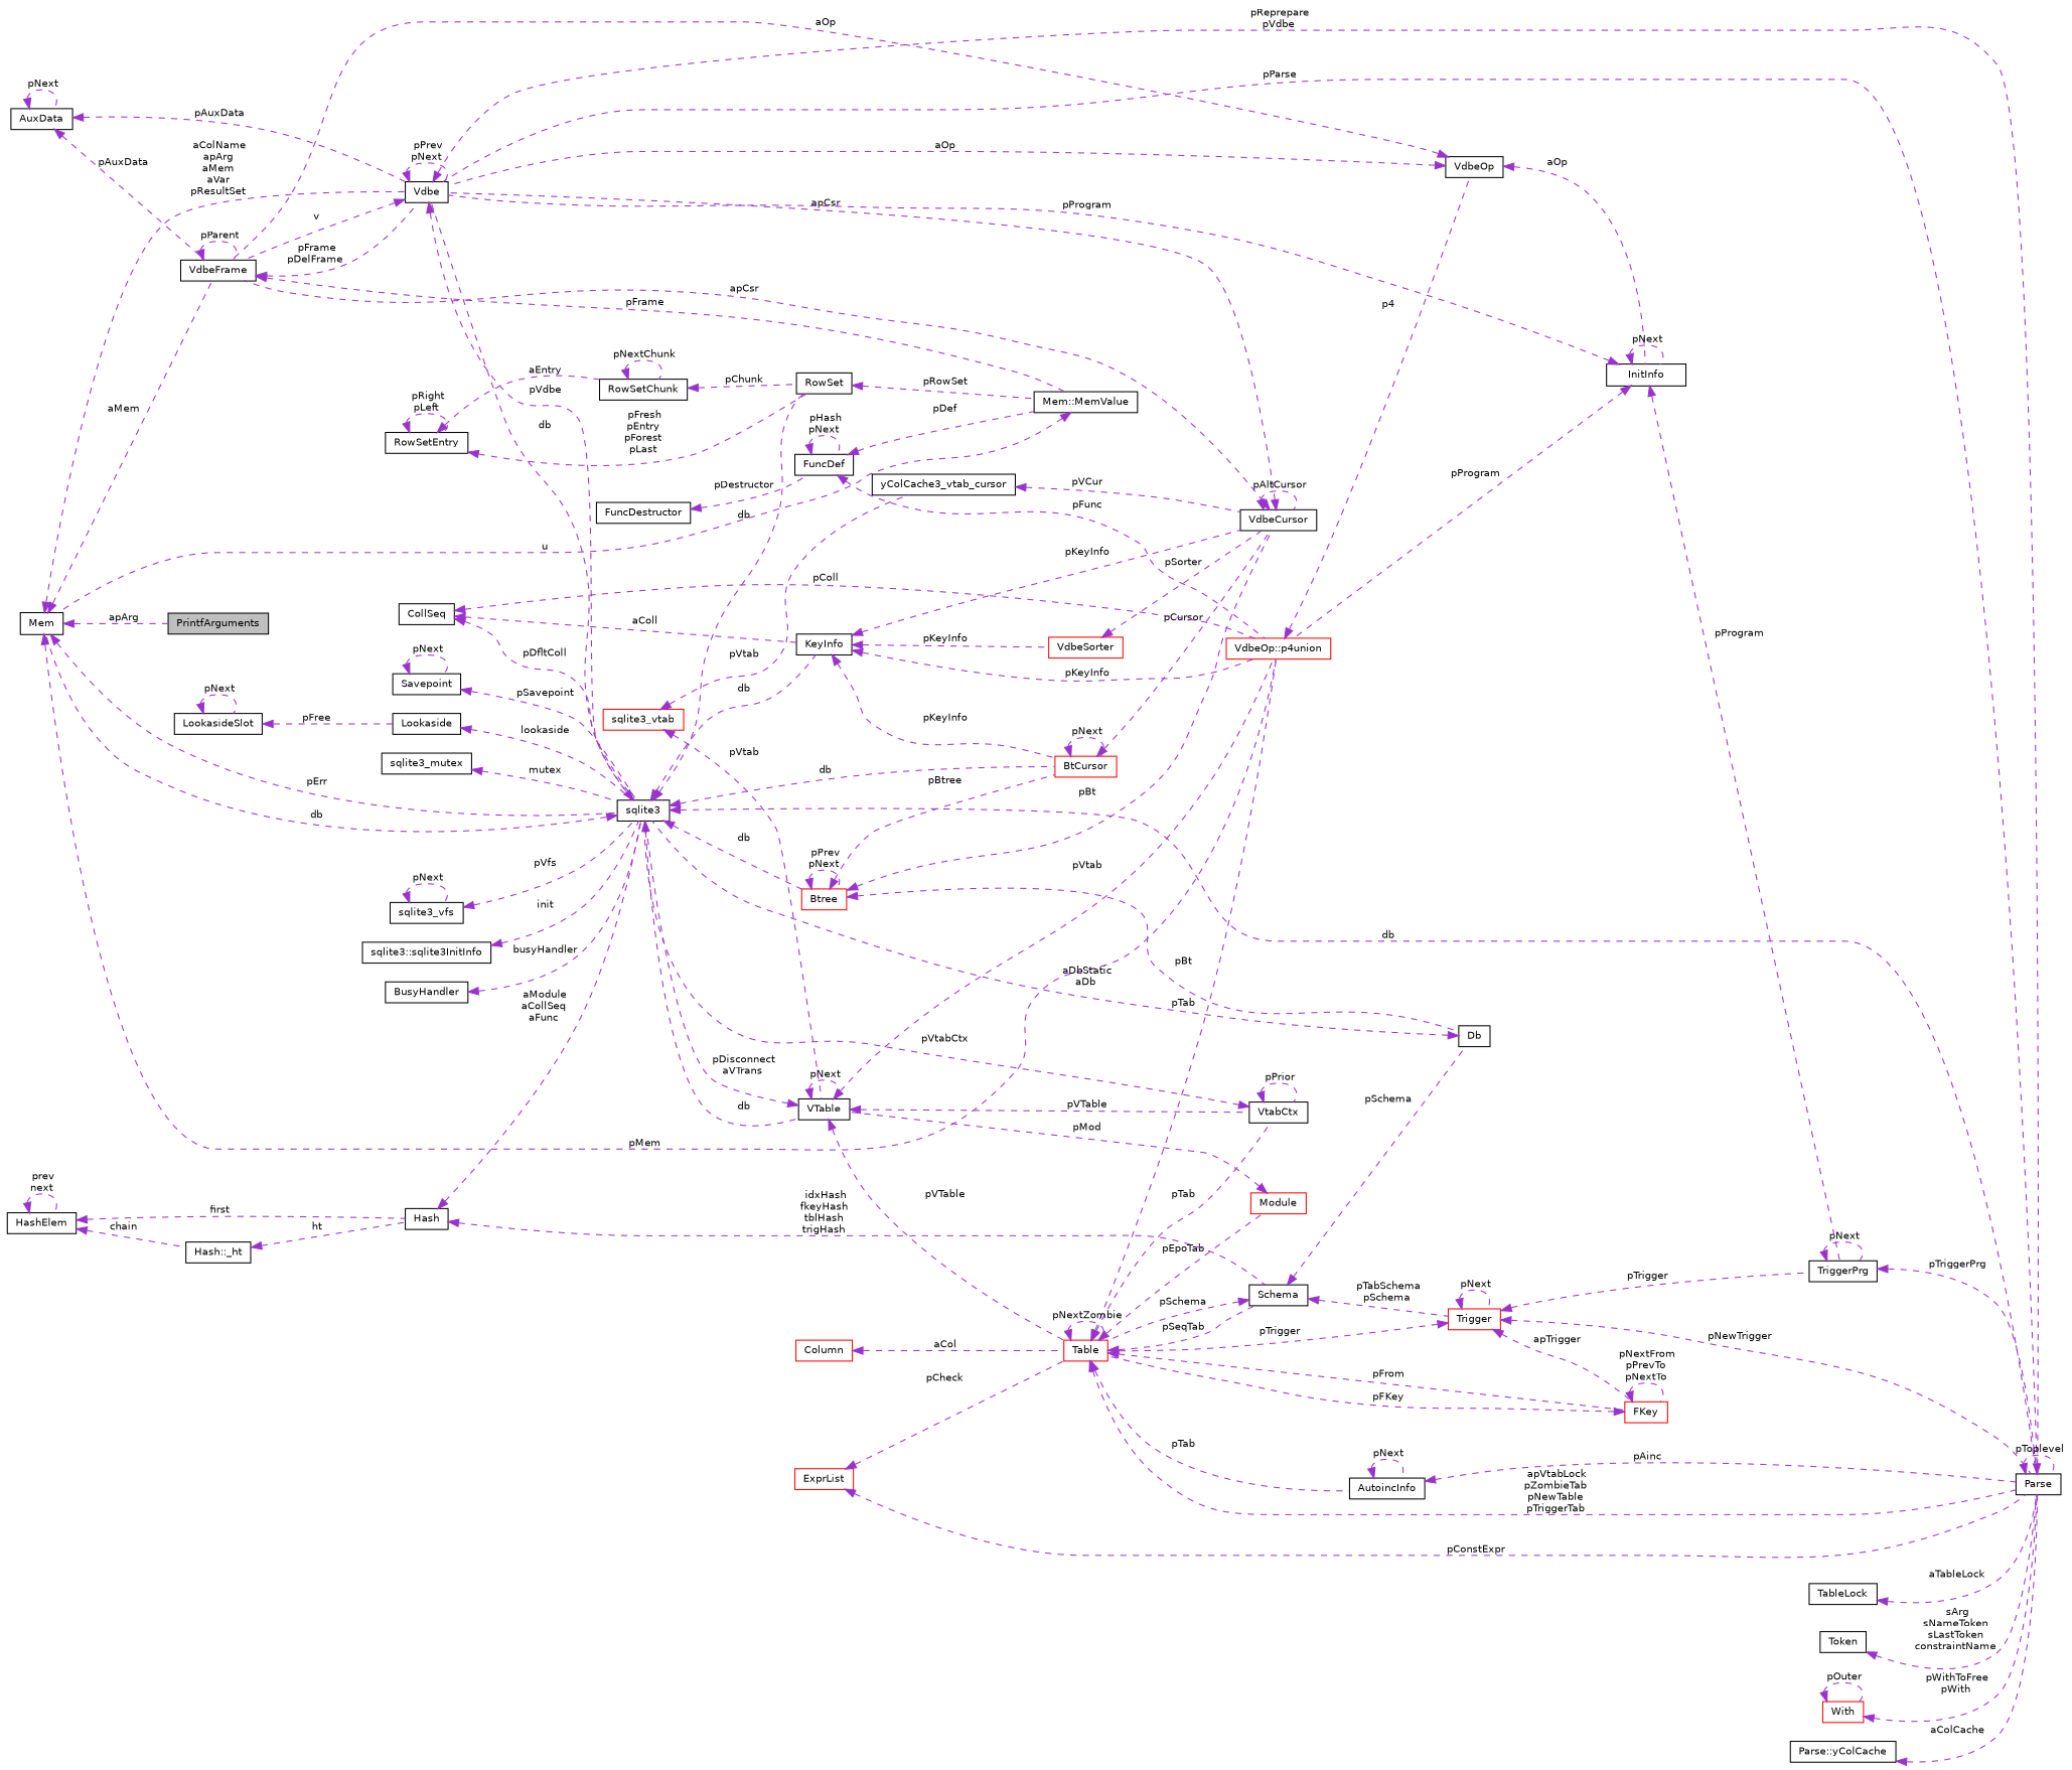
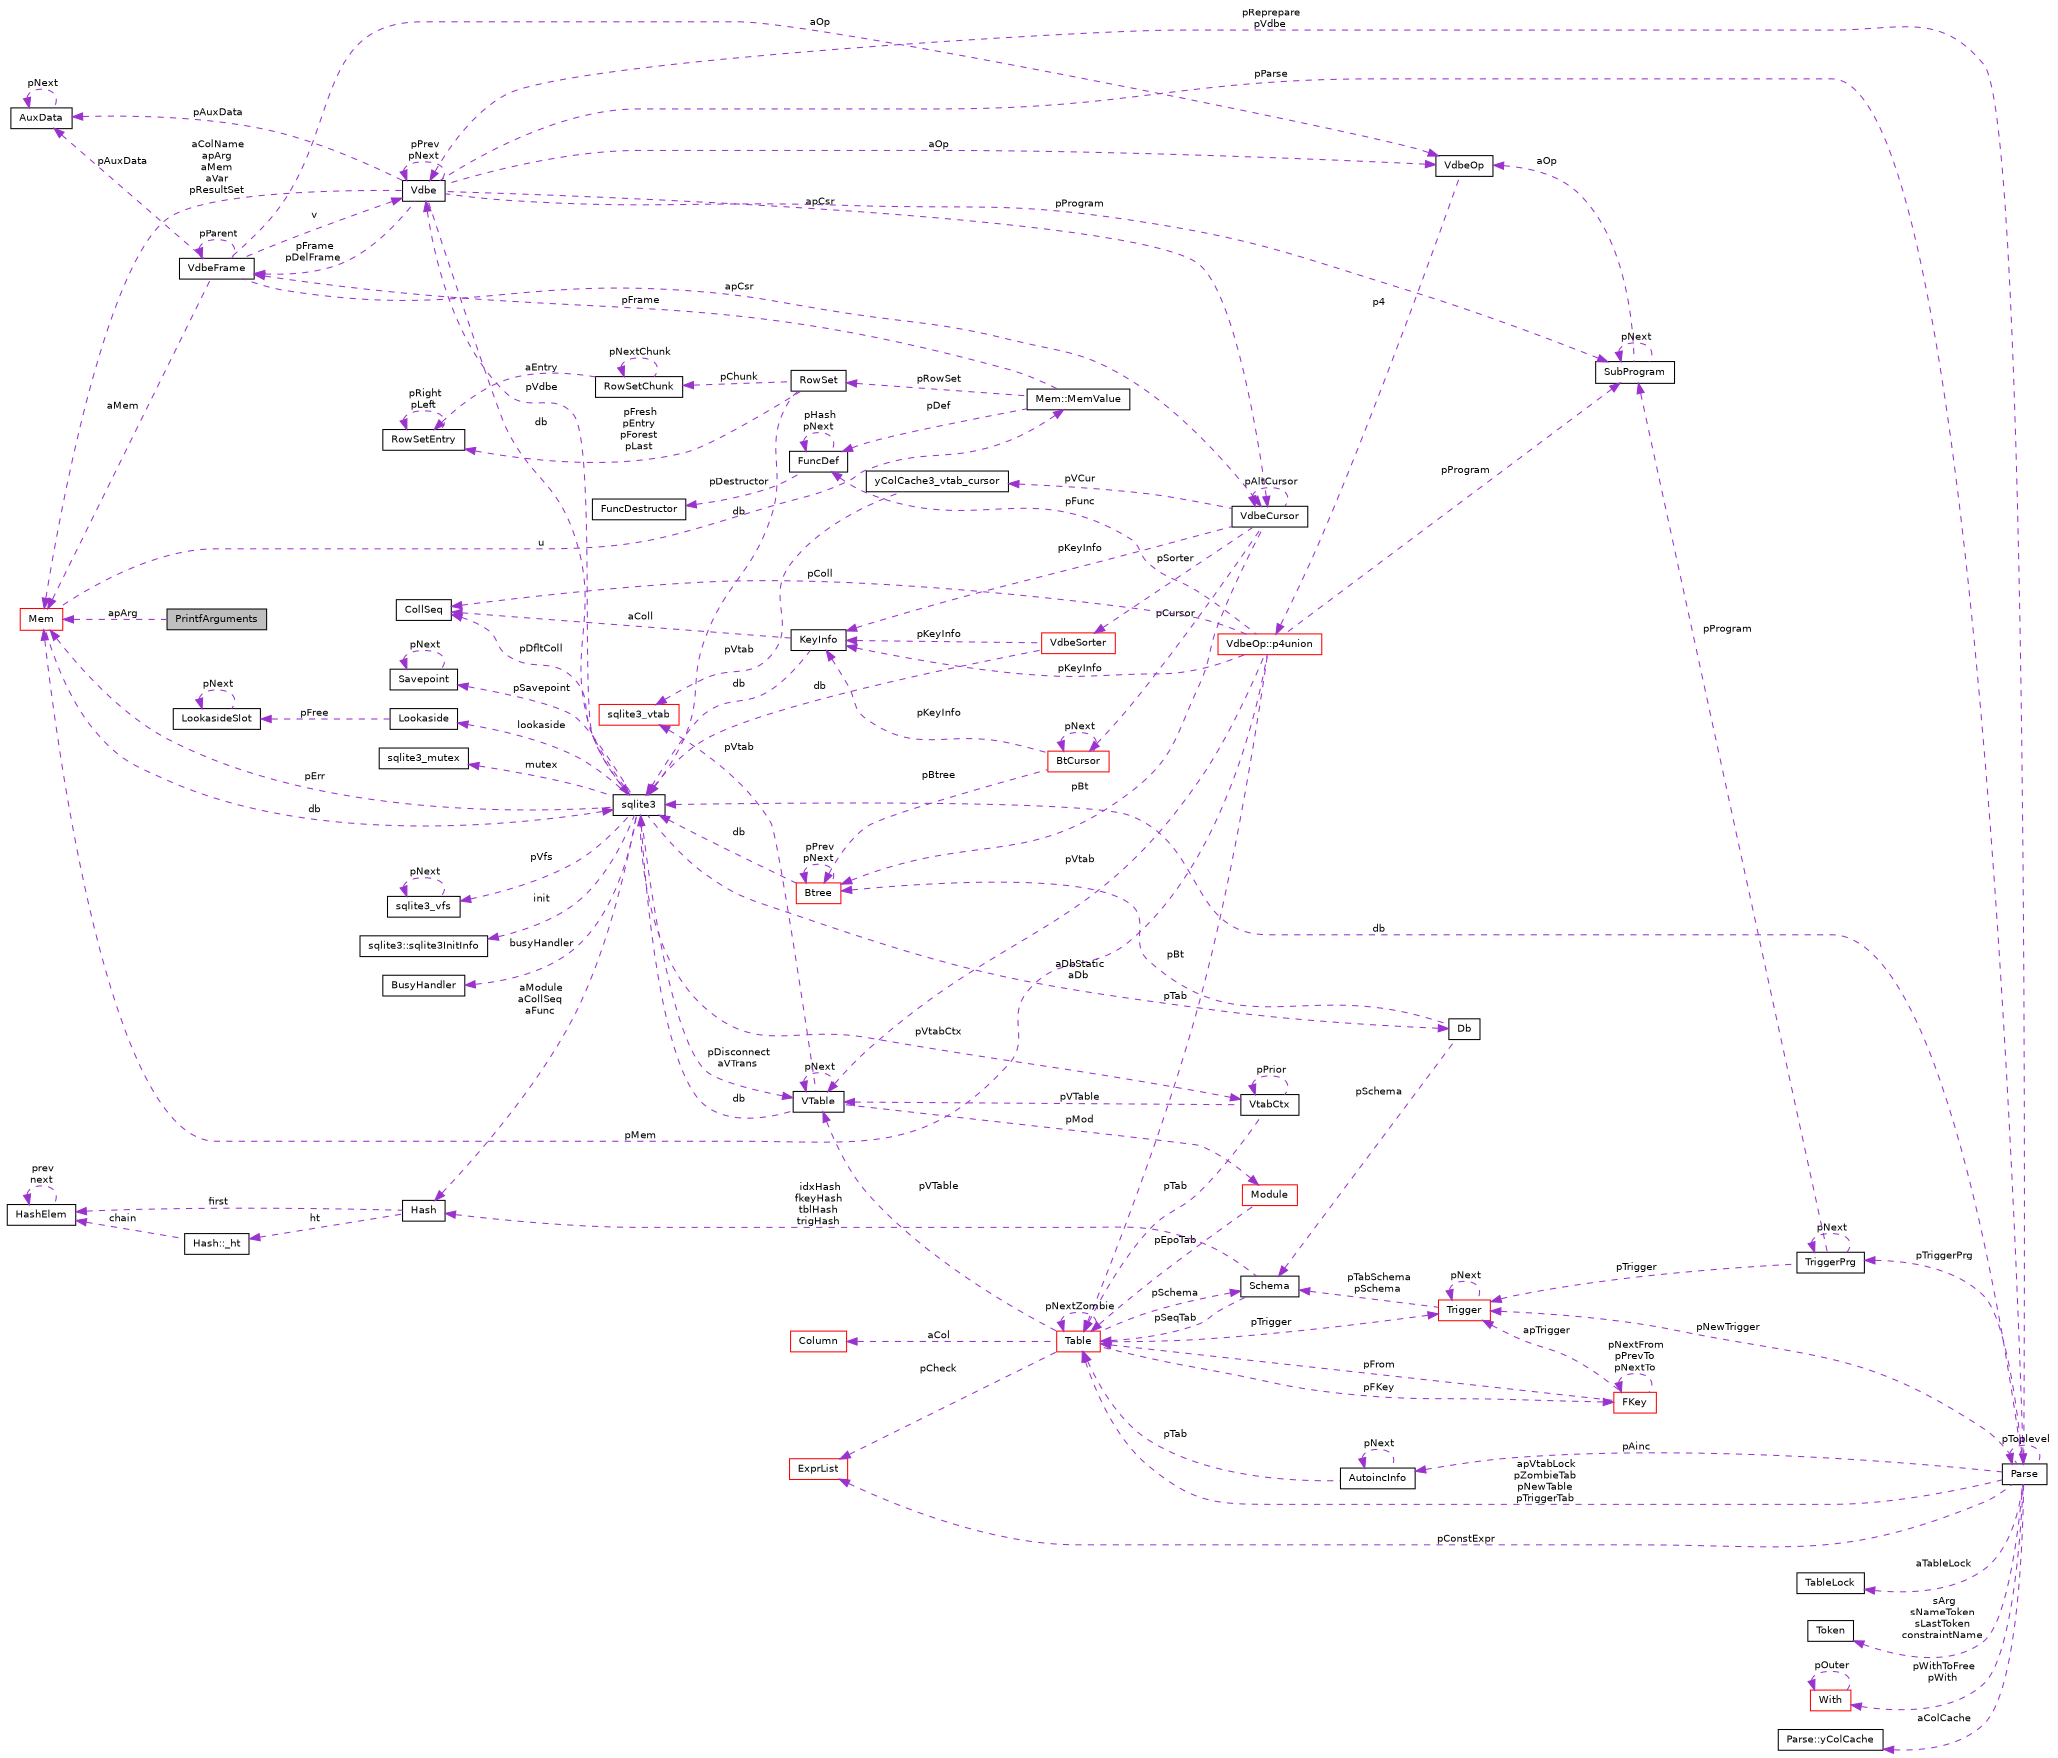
  digraph {
    rankdir=LR
    node [color=black fillcolor=white fontname=Helvetica fontsize=10 shape=record style=filled]
    edge [color=darkorchid3 dir=back fontname=Helvetica fontsize=10 labelfontname=Helvetica labelfontsize=10 style=dashed]
    n1 [fillcolor=grey75 fontcolor=black height=0.2 label=PrintfArguments width=0.4]
-   n2 [height=0.2 label=Mem width=0.4]
+   n2 [color=red height=0.2 label=Mem width=0.4]
    n3 [height=0.2 label=VdbeFrame width=0.4]
    n4 [height=0.2 label=Vdbe width=0.4]
    n5 [height=0.2 label=sqlite3 width=0.4]
    n6 [color=red height=0.2 label="VdbeOp::p4union" width=0.4]
    n7 [height=0.2 label="Mem::MemValue" width=0.4]
    n8 [height=0.2 label=Parse width=0.4]
    n9 [height=0.2 label=VTable width=0.4]
    n10 [color=red height=0.2 label=Btree width=0.4]
    n11 [height=0.2 label=KeyInfo width=0.4]
    n12 [color=red height=0.2 label=VdbeSorter width=0.4]
    n13 [height=0.2 label=RowSet width=0.4]
    n14 [height=0.2 label=VdbeOp width=0.4]
    n15 [height=0.2 label=VtabCtx width=0.4]
    n16 [color=red height=0.2 label=Table width=0.4]
    n17 [height=0.2 label=Db width=0.4]
    n18 [height=0.2 label=VdbeCursor width=0.4]
    n19 [color=red height=0.2 label=BtCursor width=0.4]
    n20 [height=0.2 label=Savepoint width=0.4]
    n21 [height=0.2 label=Lookaside width=0.4]
    n22 [height=0.2 label=LookasideSlot width=0.4]
    n23 [height=0.2 label=sqlite3_mutex width=0.4]
    n24 [height=0.2 label=sqlite3_vfs width=0.4]
    n25 [height=0.2 label="sqlite3::sqlite3InitInfo" width=0.4]
    n26 [height=0.2 label=BusyHandler width=0.4]
    n27 [color=red height=0.2 label=Module width=0.4]
    n28 [height=0.2 label=Schema width=0.4]
    n29 [color=red height=0.2 label=FKey width=0.4]
    n30 [height=0.2 label=AutoincInfo width=0.4]
    n31 [color=red height=0.2 label=Trigger width=0.4]
    n32 [height=0.2 label=TriggerPrg width=0.4]
    n33 [height=0.2 label=Hash width=0.4]
    n34 [height=0.2 label="Hash::_ht" width=0.4]
    n35 [height=0.2 label=HashElem width=0.4]
    n36 [color=red height=0.2 label=Column width=0.4]
    n37 [color=red height=0.2 label=ExprList width=0.4]
    n38 [color=red height=0.2 label=sqlite3_vtab width=0.4]
    n39 [height=0.2 label=yColCache3_vtab_cursor width=0.4]
    n40 [height=0.2 label=CollSeq width=0.4]
    n41 [height=0.2 label=AuxData width=0.4]
-   n42 [height=0.2 label=InitInfo width=0.4]
+   n42 [height=0.2 label=SubProgram width=0.4]
    n43 [height=0.2 label=FuncDef width=0.4]
    n44 [height=0.2 label=FuncDestructor width=0.4]
    n45 [height=0.2 label=TableLock width=0.4]
    n46 [height=0.2 label=Token width=0.4]
    n47 [color=red height=0.2 label=With width=0.4]
    n48 [height=0.2 label="Parse::yColCache" width=0.4]
    n49 [height=0.2 label=RowSetChunk width=0.4]
    n50 [height=0.2 label=RowSetEntry width=0.4]
    n2 -> n1 [label=" apArg"]
    n2 -> n3 [label=" aMem"]
    n2 -> n4 [label=" aColName\napArg\naMem\naVar\npResultSet"]
    n2 -> n5 [label=" pErr"]
    n2 -> n6 [label=" pMem"]
    n3 -> n3 [label=" pParent"]
    n3 -> n4 [label=" pFrame\npDelFrame"]
    n3 -> n7 [label=" pFrame"]
    n4 -> n3 [label=" v"]
    n4 -> n4 [label=" pPrev\npNext"]
    n4 -> n5 [label=" pVdbe"]
    n4 -> n8 [label=" pReprepare\npVdbe"]
    n5 -> n2 [label=" db"]
    n5 -> n4 [label=" db"]
    n5 -> n8 [label=" db"]
    n5 -> n9 [label=" db"]
    n5 -> n10 [label=" db"]
    n5 -> n11 [label=" db"]
-   n5 -> n19 [label=" db"]
+   n5 -> n12 [label=" db"]
    n5 -> n13 [label=" db"]
    n6 -> n14 [label=" p4"]
    n7 -> n2 [label=" u"]
    n8 -> n4 [label=" pParse"]
    n8 -> n8 [label=" pToplevel"]
    n9 -> n5 [label=" pDisconnect\naVTrans"]
    n9 -> n6 [label=" pVtab"]
    n9 -> n9 [label=" pNext"]
    n9 -> n15 [label=" pVTable"]
    n9 -> n16 [label=" pVTable"]
    n10 -> n10 [label=" pPrev\npNext"]
    n10 -> n17 [label=" pBt"]
    n10 -> n18 [label=" pBt"]
    n10 -> n19 [label=" pBtree"]
    n11 -> n6 [label=" pKeyInfo"]
    n11 -> n12 [label=" pKeyInfo"]
    n11 -> n18 [label=" pKeyInfo"]
    n11 -> n19 [label=" pKeyInfo"]
    n12 -> n18 [label=" pSorter"]
    n13 -> n7 [label=" pRowSet"]
    n14 -> n3 [label=" aOp"]
    n14 -> n4 [label=" aOp"]
    n14 -> n42 [label=" aOp"]
    n15 -> n5 [label=" pVtabCtx"]
    n15 -> n15 [label=" pPrior"]
    n16 -> n6 [label=" pTab"]
    n16 -> n8 [label=" apVtabLock\npZombieTab\npNewTable\npTriggerTab"]
    n16 -> n15 [label=" pTab"]
    n16 -> n16 [label=" pNextZombie"]
    n16 -> n27 [label=" pEpoTab"]
    n16 -> n28 [label=" pSeqTab"]
    n16 -> n29 [label=" pFrom"]
    n16 -> n30 [label=" pTab"]
    n17 -> n5 [label=" aDbStatic\naDb"]
    n18 -> n3 [label=" apCsr"]
    n18 -> n4 [label=" apCsr"]
    n18 -> n18 [label=" pAltCursor"]
    n19 -> n18 [label=" pCursor"]
    n19 -> n19 [label=" pNext"]
    n20 -> n5 [label=" pSavepoint"]
    n20 -> n20 [label=" pNext"]
    n21 -> n5 [label=" lookaside"]
    n22 -> n21 [label=" pFree"]
    n22 -> n22 [label=" pNext"]
    n23 -> n5 [label=" mutex"]
    n24 -> n5 [label=" pVfs"]
    n24 -> n24 [label=" pNext"]
    n25 -> n5 [label=" init"]
    n26 -> n5 [label=" busyHandler"]
    n27 -> n9 [label=" pMod"]
    n28 -> n16 [label=" pSchema"]
    n28 -> n17 [label=" pSchema"]
    n28 -> n31 [label=" pTabSchema\npSchema"]
    n29 -> n16 [label=" pFKey"]
    n29 -> n29 [label=" pNextFrom\npPrevTo\npNextTo"]
    n30 -> n8 [label=" pAinc"]
    n30 -> n30 [label=" pNext"]
    n31 -> n8 [label=" pNewTrigger"]
    n31 -> n16 [label=" pTrigger"]
    n31 -> n29 [label=" apTrigger"]
    n31 -> n31 [label=" pNext"]
    n31 -> n32 [label=" pTrigger"]
    n32 -> n8 [label=" pTriggerPrg"]
    n32 -> n32 [label=" pNext"]
    n33 -> n5 [label=" aModule\naCollSeq\naFunc"]
    n33 -> n28 [label=" idxHash\nfkeyHash\ntblHash\ntrigHash"]
    n34 -> n33 [label=" ht"]
    n35 -> n33 [label=" first"]
    n35 -> n34 [label=" chain"]
    n35 -> n35 [label=" prev\nnext"]
    n36 -> n16 [label=" aCol"]
    n37 -> n8 [label=" pConstExpr"]
    n37 -> n16 [label=" pCheck"]
    n38 -> n9 [label=" pVtab"]
    n38 -> n39 [label=" pVtab"]
    n39 -> n18 [label=" pVCur"]
    n40 -> n5 [label=" pDfltColl"]
    n40 -> n6 [label=" pColl"]
    n40 -> n11 [label=" aColl"]
    n41 -> n3 [label=" pAuxData"]
    n41 -> n4 [label=" pAuxData"]
    n41 -> n41 [label=" pNext"]
    n42 -> n4 [label=" pProgram"]
    n42 -> n6 [label=" pProgram"]
    n42 -> n32 [label=" pProgram"]
    n42 -> n42 [label=" pNext"]
    n43 -> n6 [label=" pFunc"]
    n43 -> n7 [label=" pDef"]
    n43 -> n43 [label=" pHash\npNext"]
    n44 -> n43 [label=" pDestructor"]
    n45 -> n8 [label=" aTableLock"]
    n46 -> n8 [label=" sArg\nsNameToken\nsLastToken\nconstraintName"]
    n47 -> n8 [label=" pWithToFree\npWith"]
    n47 -> n47 [label=" pOuter"]
    n48 -> n8 [label=" aColCache"]
    n49 -> n13 [label=" pChunk"]
    n49 -> n49 [label=" pNextChunk"]
    n50 -> n13 [label=" pFresh\npEntry\npForest\npLast"]
    n50 -> n49 [label=" aEntry"]
    n50 -> n50 [label=" pRight\npLeft"]
  }
